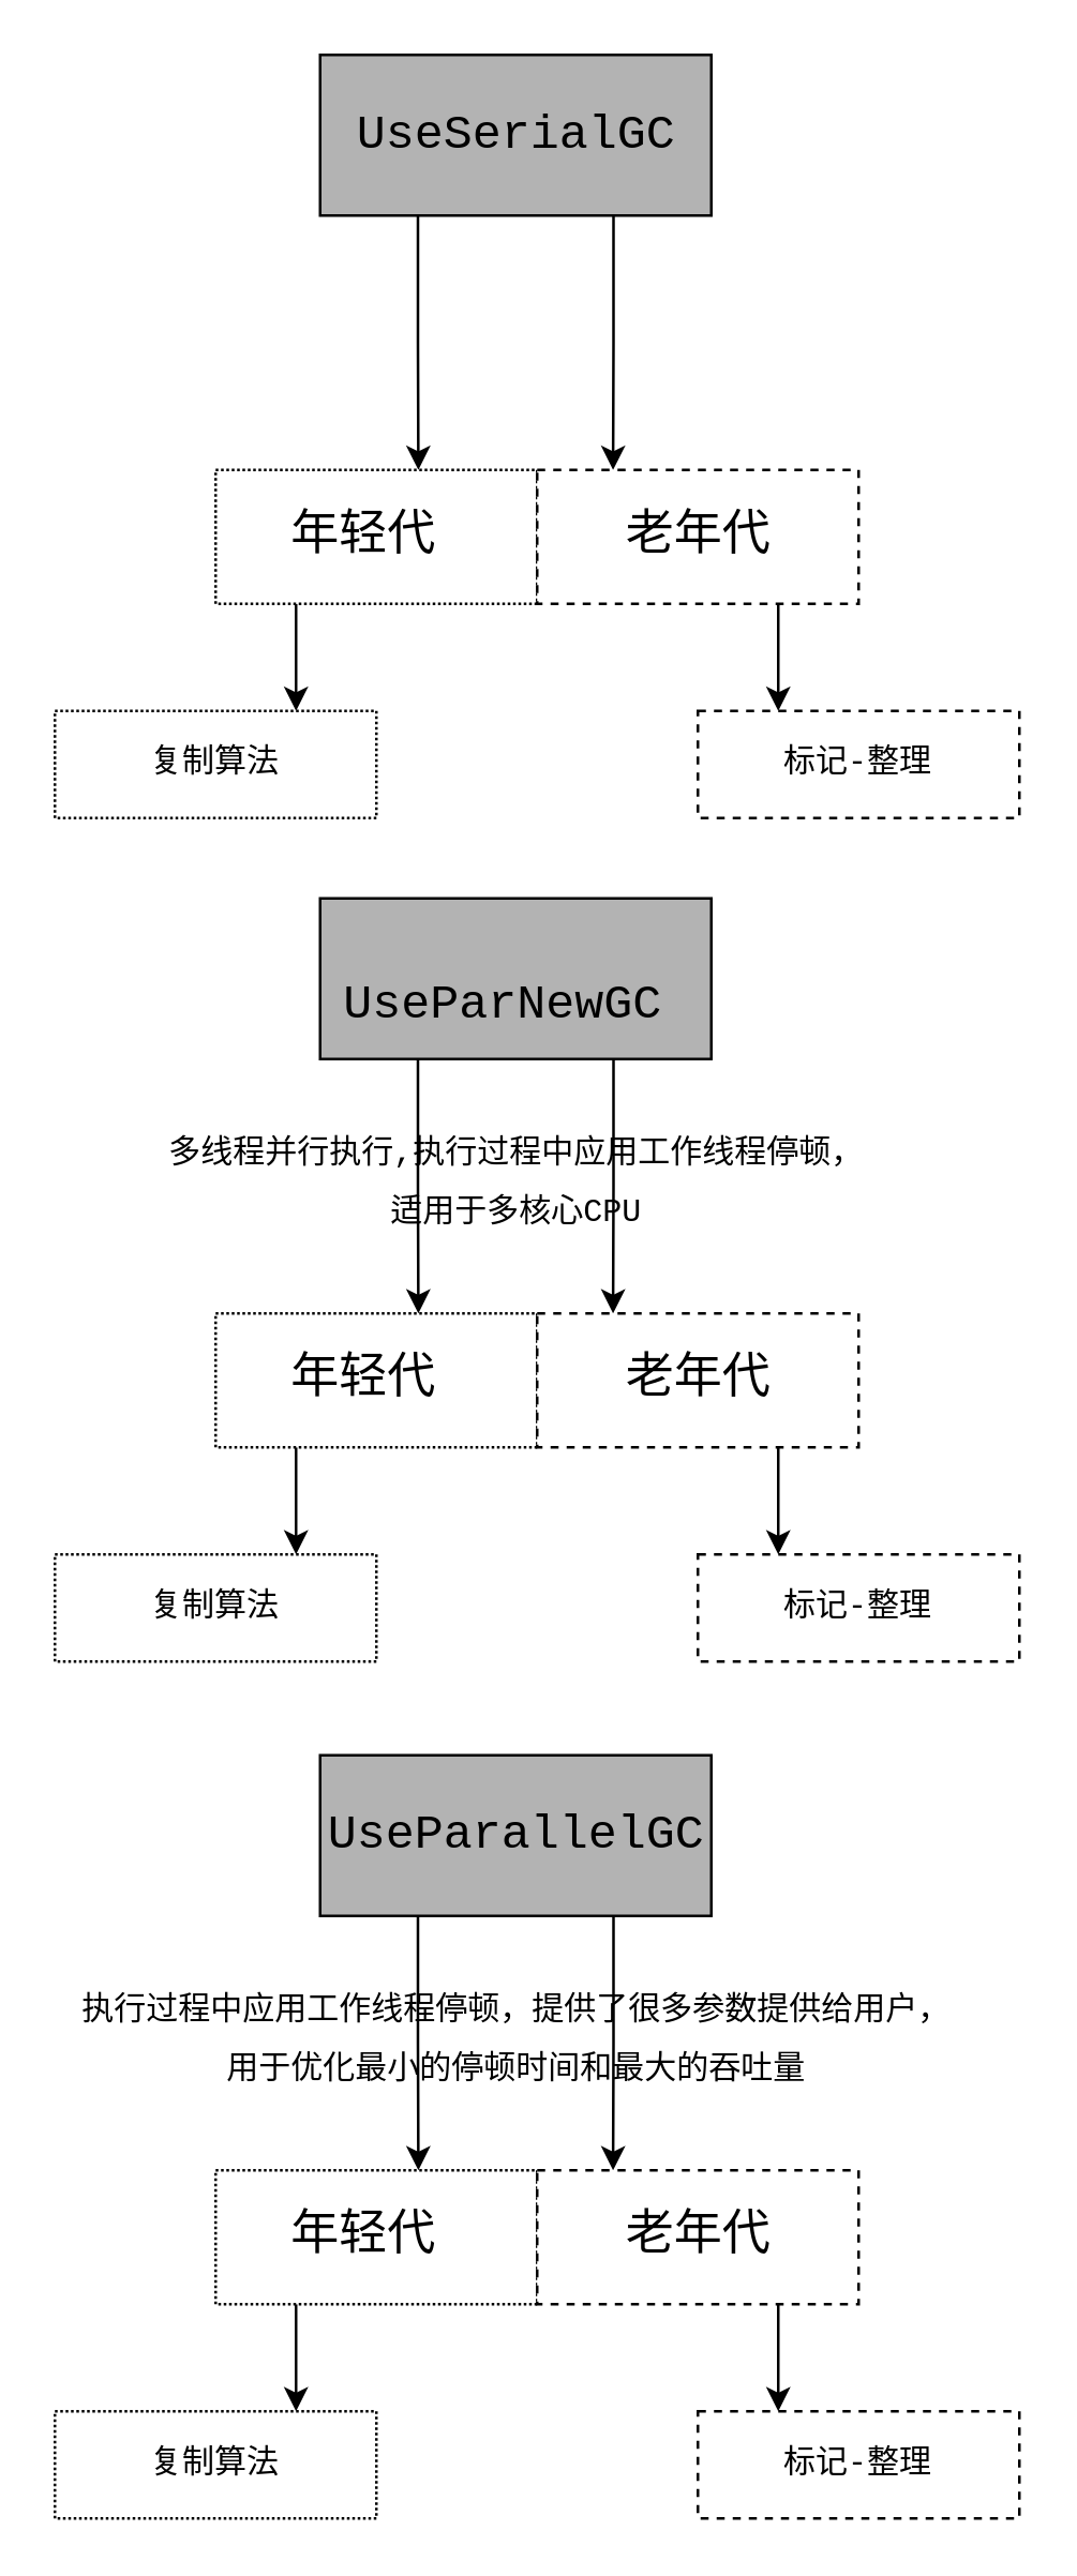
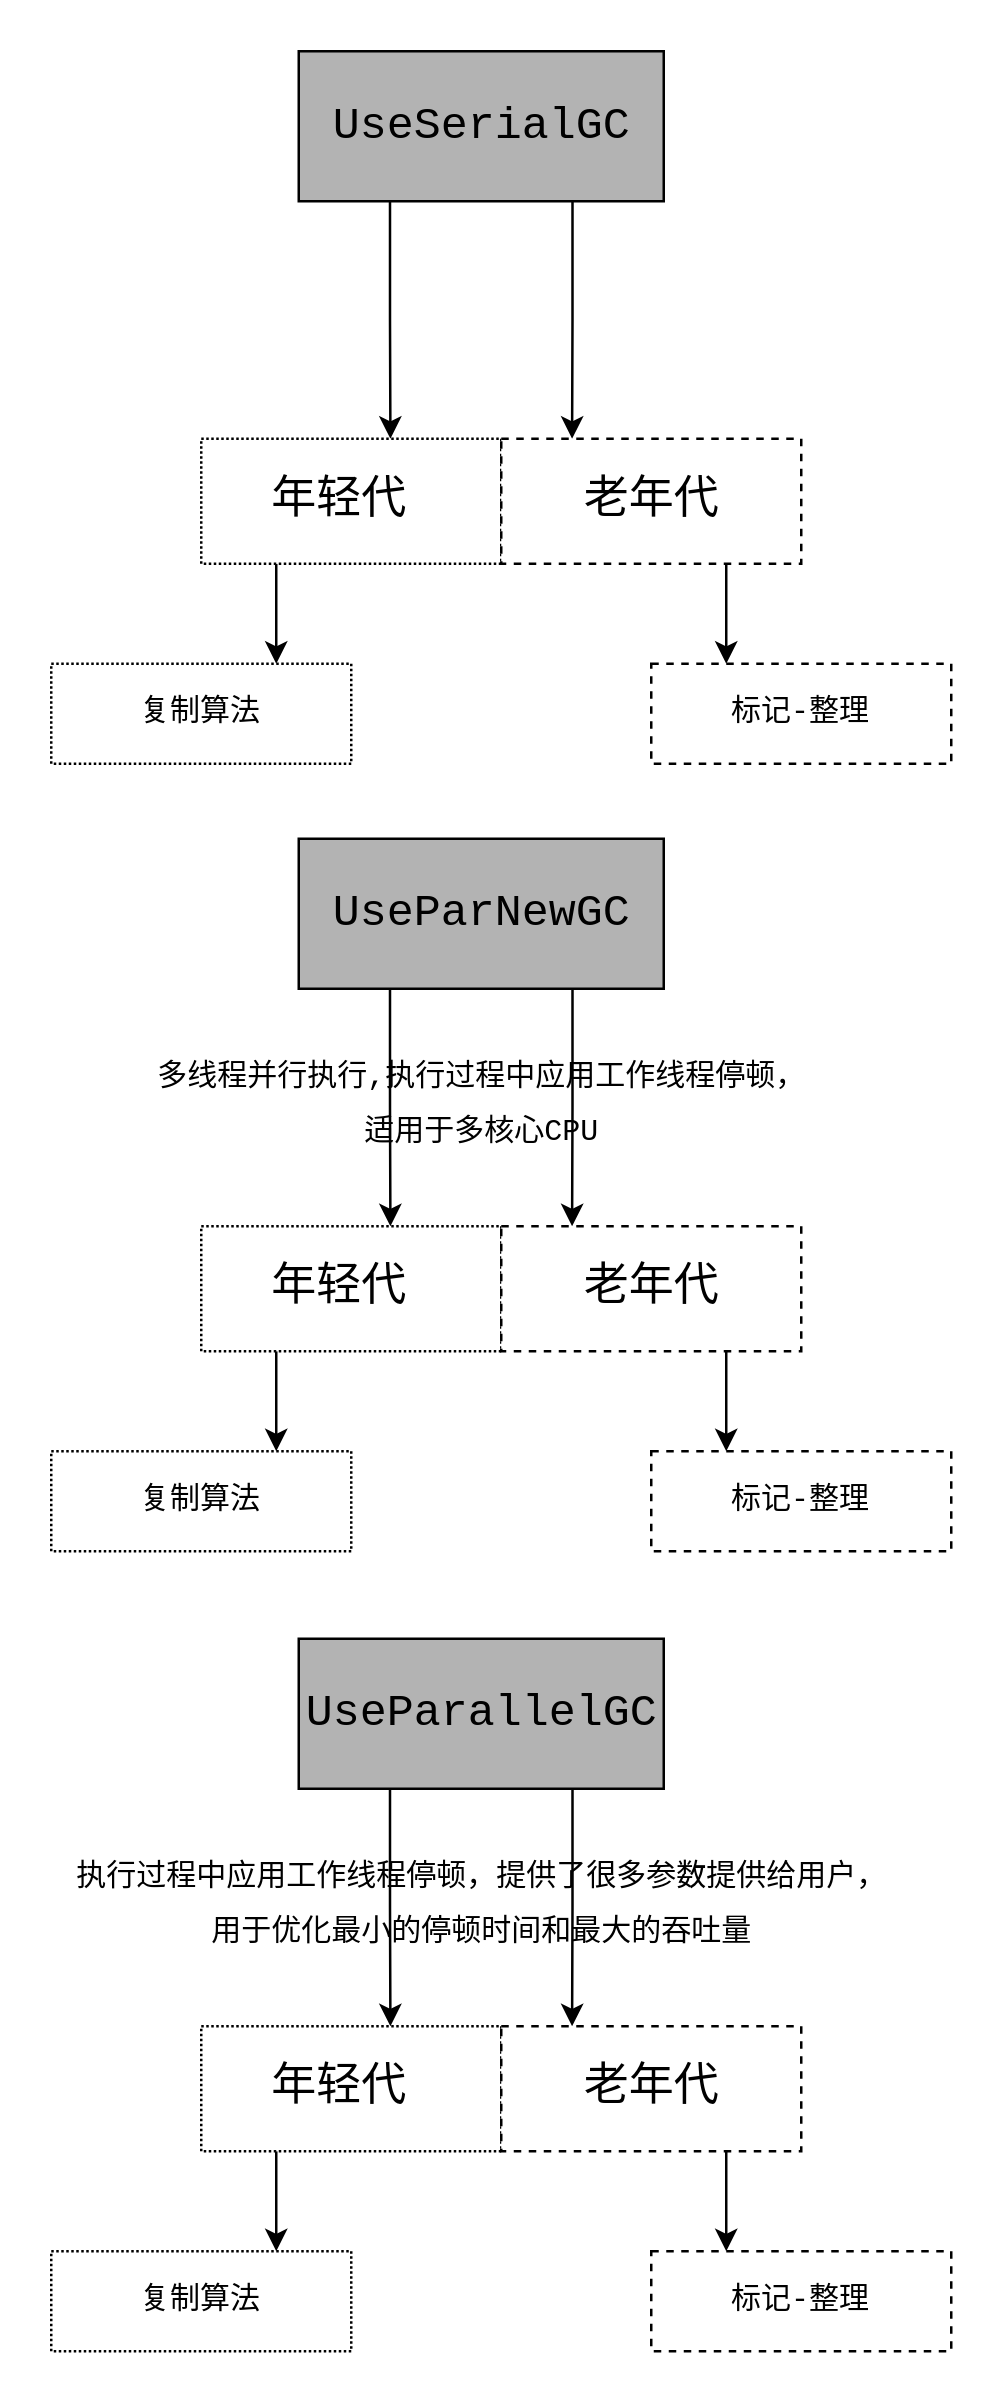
  <mxCell id="0" />
  <mxCell id="1" parent="0" />
  <mxCell id="2" style="edgeStyle=orthogonalEdgeStyle;rounded=0;orthogonalLoop=1;jettySize=auto;html=1;exitX=0.25;exitY=1;exitDx=0;exitDy=0;fontFamily=Courier New;fontSize=18;" edge="1" parent="1" source="4"><mxGeometry relative="1" as="geometry"><mxPoint x="155.667" y="175" as="targetPoint" /></mxGeometry></mxCell>
  <mxCell id="3" style="edgeStyle=orthogonalEdgeStyle;rounded=0;orthogonalLoop=1;jettySize=auto;html=1;exitX=0.75;exitY=1;exitDx=0;exitDy=0;fontFamily=Courier New;fontSize=18;" edge="1" parent="1" source="4"><mxGeometry relative="1" as="geometry"><mxPoint x="228.333" y="175" as="targetPoint" /></mxGeometry></mxCell>
  <mxCell id="4" value="" style="rounded=0;whiteSpace=wrap;html=1;fontFamily=Courier New;fontSize=18;fillColor=#B3B3B3;" vertex="1" parent="1"><mxGeometry x="119" y="20" width="146" height="60" as="geometry" /></mxCell>
  <mxCell id="5" value="UseSerialGC" style="text;html=1;resizable=0;autosize=1;align=center;verticalAlign=middle;points=[];fillColor=none;strokeColor=none;rounded=0;dashed=1;fontFamily=Courier New;fontSize=18;" vertex="1" parent="1"><mxGeometry x="127" y="35" width="130" height="30" as="geometry" /></mxCell>
  <mxCell id="6" style="edgeStyle=orthogonalEdgeStyle;rounded=0;orthogonalLoop=1;jettySize=auto;html=1;exitX=0.25;exitY=1;exitDx=0;exitDy=0;entryX=0.75;entryY=0;entryDx=0;entryDy=0;fontFamily=Courier New;fontSize=12;" edge="1" parent="1" source="7" target="12"><mxGeometry relative="1" as="geometry" /></mxCell>
  <mxCell id="7" value="" style="rounded=0;whiteSpace=wrap;html=1;fontFamily=Courier New;fontSize=18;dashed=1;dashPattern=1 1;" vertex="1" parent="1"><mxGeometry x="80" y="175" width="120" height="50" as="geometry" /></mxCell>
  <mxCell id="8" style="edgeStyle=orthogonalEdgeStyle;rounded=0;orthogonalLoop=1;jettySize=auto;html=1;exitX=0.75;exitY=1;exitDx=0;exitDy=0;entryX=0.25;entryY=0;entryDx=0;entryDy=0;fontFamily=Courier New;fontSize=12;" edge="1" parent="1" source="9" target="13"><mxGeometry relative="1" as="geometry" /></mxCell>
  <mxCell id="9" value="" style="rounded=0;whiteSpace=wrap;html=1;fontFamily=Courier New;fontSize=18;dashed=1;" vertex="1" parent="1"><mxGeometry x="200" y="175" width="120" height="50" as="geometry" /></mxCell>
  <mxCell id="10" value="年轻代" style="text;html=1;resizable=0;autosize=1;align=center;verticalAlign=middle;points=[];fillColor=none;strokeColor=none;rounded=0;fontFamily=Courier New;fontSize=18;" vertex="1" parent="1"><mxGeometry x="100" y="185" width="70" height="30" as="geometry" /></mxCell>
  <mxCell id="11" value="老年代" style="text;html=1;resizable=0;autosize=1;align=center;verticalAlign=middle;points=[];fillColor=none;strokeColor=none;rounded=0;fontFamily=Courier New;fontSize=18;dashed=1;" vertex="1" parent="1"><mxGeometry x="225" y="185" width="70" height="30" as="geometry" /></mxCell>
  <mxCell id="12" value="复制算法" style="rounded=0;whiteSpace=wrap;html=1;fontFamily=Courier New;fontSize=12;dashed=1;dashPattern=1 1;" vertex="1" parent="1"><mxGeometry x="20" y="265" width="120" height="40" as="geometry" /></mxCell>
  <mxCell id="13" value="标记-整理" style="rounded=0;whiteSpace=wrap;html=1;fontFamily=Courier New;fontSize=12;dashed=1;" vertex="1" parent="1"><mxGeometry x="260" y="265" width="120" height="40" as="geometry" /></mxCell>
  <mxCell id="14" style="edgeStyle=orthogonalEdgeStyle;rounded=0;orthogonalLoop=1;jettySize=auto;html=1;exitX=0.25;exitY=1;exitDx=0;exitDy=0;fontFamily=Courier New;fontSize=18;" edge="1" parent="1" source="16"><mxGeometry relative="1" as="geometry"><mxPoint x="155.667" y="490" as="targetPoint" /></mxGeometry></mxCell>
  <mxCell id="15" style="edgeStyle=orthogonalEdgeStyle;rounded=0;orthogonalLoop=1;jettySize=auto;html=1;exitX=0.75;exitY=1;exitDx=0;exitDy=0;fontFamily=Courier New;fontSize=18;" edge="1" parent="1" source="16"><mxGeometry relative="1" as="geometry"><mxPoint x="228.333" y="490" as="targetPoint" /></mxGeometry></mxCell>
  <mxCell id="16" value="" style="rounded=0;whiteSpace=wrap;html=1;fontFamily=Courier New;fontSize=18;fillColor=#B3B3B3;" vertex="1" parent="1"><mxGeometry x="119" y="335" width="146" height="60" as="geometry" /></mxCell>
- <mxCell id="17" value="UseParNewGC" style="text;html=1;resizable=0;autosize=1;align=center;verticalAlign=middle;points=[];fillColor=none;strokeColor=none;rounded=0;dashed=1;fontFamily=Courier New;fontSize=18;" vertex="1" parent="1"><mxGeometry x="122" y="360" width="130" height="30" as="geometry" /></mxCell>
+ <mxCell id="17" value="UseParNewGC" style="text;html=1;resizable=0;autosize=1;align=center;verticalAlign=middle;points=[];fillColor=none;strokeColor=none;rounded=0;dashed=1;fontFamily=Courier New;fontSize=18;" vertex="1" parent="1"><mxGeometry x="127" y="350" width="130" height="30" as="geometry" /></mxCell>
  <mxCell id="18" style="edgeStyle=orthogonalEdgeStyle;rounded=0;orthogonalLoop=1;jettySize=auto;html=1;exitX=0.25;exitY=1;exitDx=0;exitDy=0;entryX=0.75;entryY=0;entryDx=0;entryDy=0;fontFamily=Courier New;fontSize=12;" edge="1" parent="1" source="19" target="25"><mxGeometry relative="1" as="geometry" /></mxCell>
  <mxCell id="19" value="" style="rounded=0;whiteSpace=wrap;html=1;fontFamily=Courier New;fontSize=18;dashed=1;dashPattern=1 1;" vertex="1" parent="1"><mxGeometry x="80" y="490" width="120" height="50" as="geometry" /></mxCell>
  <mxCell id="20" style="edgeStyle=orthogonalEdgeStyle;rounded=0;orthogonalLoop=1;jettySize=auto;html=1;exitX=0.75;exitY=1;exitDx=0;exitDy=0;entryX=0.25;entryY=0;entryDx=0;entryDy=0;fontFamily=Courier New;fontSize=12;" edge="1" parent="1" source="21" target="26"><mxGeometry relative="1" as="geometry" /></mxCell>
  <mxCell id="21" value="" style="rounded=0;whiteSpace=wrap;html=1;fontFamily=Courier New;fontSize=18;dashed=1;" vertex="1" parent="1"><mxGeometry x="200" y="490" width="120" height="50" as="geometry" /></mxCell>
  <mxCell id="22" value="年轻代" style="text;html=1;resizable=0;autosize=1;align=center;verticalAlign=middle;points=[];fillColor=none;strokeColor=none;rounded=0;fontFamily=Courier New;fontSize=18;" vertex="1" parent="1"><mxGeometry x="100" y="500" width="70" height="30" as="geometry" /></mxCell>
  <mxCell id="23" value="老年代" style="text;html=1;resizable=0;autosize=1;align=center;verticalAlign=middle;points=[];fillColor=none;strokeColor=none;rounded=0;fontFamily=Courier New;fontSize=18;dashed=1;" vertex="1" parent="1"><mxGeometry x="225" y="500" width="70" height="30" as="geometry" /></mxCell>
  <mxCell id="24" value="&lt;font style=&quot;font-size: 12px&quot;&gt;多线程并行执行,执行过程中应用工作线程停顿，&lt;br&gt;适用于多核心CPU&lt;br&gt;&lt;/font&gt;" style="text;html=1;resizable=0;autosize=1;align=center;verticalAlign=middle;points=[];fillColor=none;strokeColor=none;rounded=0;fontFamily=Courier New;fontSize=18;" vertex="1" parent="1"><mxGeometry x="57" y="415" width="270" height="50" as="geometry" /></mxCell>
  <mxCell id="25" value="复制算法" style="rounded=0;whiteSpace=wrap;html=1;fontFamily=Courier New;fontSize=12;dashed=1;dashPattern=1 1;" vertex="1" parent="1"><mxGeometry x="20" y="580" width="120" height="40" as="geometry" /></mxCell>
  <mxCell id="26" value="标记-整理" style="rounded=0;whiteSpace=wrap;html=1;fontFamily=Courier New;fontSize=12;dashed=1;" vertex="1" parent="1"><mxGeometry x="260" y="580" width="120" height="40" as="geometry" /></mxCell>
  <mxCell id="27" style="edgeStyle=orthogonalEdgeStyle;rounded=0;orthogonalLoop=1;jettySize=auto;html=1;exitX=0.25;exitY=1;exitDx=0;exitDy=0;fontFamily=Courier New;fontSize=18;" edge="1" parent="1" source="29"><mxGeometry relative="1" as="geometry"><mxPoint x="155.667" y="810" as="targetPoint" /></mxGeometry></mxCell>
  <mxCell id="28" style="edgeStyle=orthogonalEdgeStyle;rounded=0;orthogonalLoop=1;jettySize=auto;html=1;exitX=0.75;exitY=1;exitDx=0;exitDy=0;fontFamily=Courier New;fontSize=18;" edge="1" parent="1" source="29"><mxGeometry relative="1" as="geometry"><mxPoint x="228.333" y="810" as="targetPoint" /></mxGeometry></mxCell>
  <mxCell id="29" value="" style="rounded=0;whiteSpace=wrap;html=1;fontFamily=Courier New;fontSize=18;fillColor=#B3B3B3;" vertex="1" parent="1"><mxGeometry x="119" y="655" width="146" height="60" as="geometry" /></mxCell>
  <mxCell id="30" value="UseParallelGC" style="text;html=1;resizable=0;autosize=1;align=center;verticalAlign=middle;points=[];fillColor=none;strokeColor=none;rounded=0;dashed=1;fontFamily=Courier New;fontSize=18;" vertex="1" parent="1"><mxGeometry x="112" y="670" width="160" height="30" as="geometry" /></mxCell>
  <mxCell id="31" style="edgeStyle=orthogonalEdgeStyle;rounded=0;orthogonalLoop=1;jettySize=auto;html=1;exitX=0.25;exitY=1;exitDx=0;exitDy=0;entryX=0.75;entryY=0;entryDx=0;entryDy=0;fontFamily=Courier New;fontSize=12;" edge="1" parent="1" source="32" target="38"><mxGeometry relative="1" as="geometry" /></mxCell>
  <mxCell id="32" value="" style="rounded=0;whiteSpace=wrap;html=1;fontFamily=Courier New;fontSize=18;dashed=1;dashPattern=1 1;" vertex="1" parent="1"><mxGeometry x="80" y="810" width="120" height="50" as="geometry" /></mxCell>
  <mxCell id="33" style="edgeStyle=orthogonalEdgeStyle;rounded=0;orthogonalLoop=1;jettySize=auto;html=1;exitX=0.75;exitY=1;exitDx=0;exitDy=0;entryX=0.25;entryY=0;entryDx=0;entryDy=0;fontFamily=Courier New;fontSize=12;" edge="1" parent="1" source="34" target="39"><mxGeometry relative="1" as="geometry" /></mxCell>
  <mxCell id="34" value="" style="rounded=0;whiteSpace=wrap;html=1;fontFamily=Courier New;fontSize=18;dashed=1;" vertex="1" parent="1"><mxGeometry x="200" y="810" width="120" height="50" as="geometry" /></mxCell>
  <mxCell id="35" value="年轻代" style="text;html=1;resizable=0;autosize=1;align=center;verticalAlign=middle;points=[];fillColor=none;strokeColor=none;rounded=0;fontFamily=Courier New;fontSize=18;" vertex="1" parent="1"><mxGeometry x="100" y="820" width="70" height="30" as="geometry" /></mxCell>
  <mxCell id="36" value="老年代" style="text;html=1;resizable=0;autosize=1;align=center;verticalAlign=middle;points=[];fillColor=none;strokeColor=none;rounded=0;fontFamily=Courier New;fontSize=18;dashed=1;" vertex="1" parent="1"><mxGeometry x="225" y="820" width="70" height="30" as="geometry" /></mxCell>
  <mxCell id="37" value="&lt;font style=&quot;font-size: 12px&quot;&gt;执行过程中应用工作线程停顿，提供了很多参数提供给用户，&lt;br&gt;用于优化最小的停顿时间和最大的吞吐量&lt;br&gt;&lt;/font&gt;" style="text;html=1;resizable=0;autosize=1;align=center;verticalAlign=middle;points=[];fillColor=none;strokeColor=none;rounded=0;fontFamily=Courier New;fontSize=18;" vertex="1" parent="1"><mxGeometry x="47" y="735" width="290" height="50" as="geometry" /></mxCell>
  <mxCell id="38" value="复制算法" style="rounded=0;whiteSpace=wrap;html=1;fontFamily=Courier New;fontSize=12;dashed=1;dashPattern=1 1;" vertex="1" parent="1"><mxGeometry x="20" y="900" width="120" height="40" as="geometry" /></mxCell>
  <mxCell id="39" value="标记-整理" style="rounded=0;whiteSpace=wrap;html=1;fontFamily=Courier New;fontSize=12;dashed=1;" vertex="1" parent="1"><mxGeometry x="260" y="900" width="120" height="40" as="geometry" /></mxCell>
